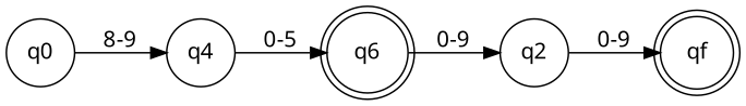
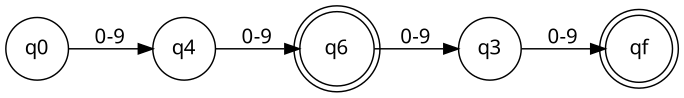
  digraph {
    fontname=DIN
    rankdir=LR
    node [fontname=DIN shape=circle]
    edge [fontname=DIN]
    n1 [label=q6 shape=doublecircle]
-   q3 [label=q2]
+   q3
    qf [shape=doublecircle]
    n4 [label=q4]
    q0
    n1 -> q3 [label="0-9"]
    q3 -> qf [label="0-9"]
-   n4 -> n1 [label="0-5"]
-   q0 -> n4 [label="8-9"]
+   n4 -> n1 [label="0-9"]
+   q0 -> n4 [label="0-9"]
  }
